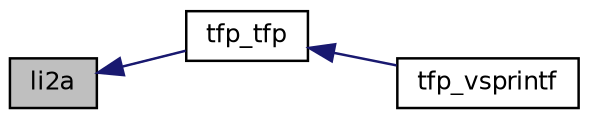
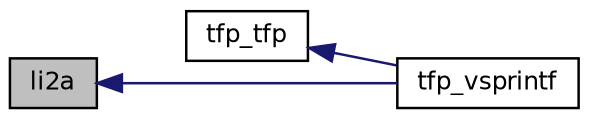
  digraph {
    rankdir=LR
    node [color=black fillcolor=white fontname=Helvetica fontsize=10 shape=record style=filled]
    edge [color=midnightblue dir=back fontname=Helvetica fontsize=10 labelfontname=Helvetica labelfontsize=10 style=solid]
    n1 [fillcolor=grey75 fontcolor=black height=0.2 label=li2a width=0.4]
    n2 [height=0.2 label=tfp_tfp width=0.4]
    n3 [height=0.2 label=tfp_vsprintf width=0.4]
-   n1 -> n2
+   n1 -> n3
    n2 -> n3
  }
